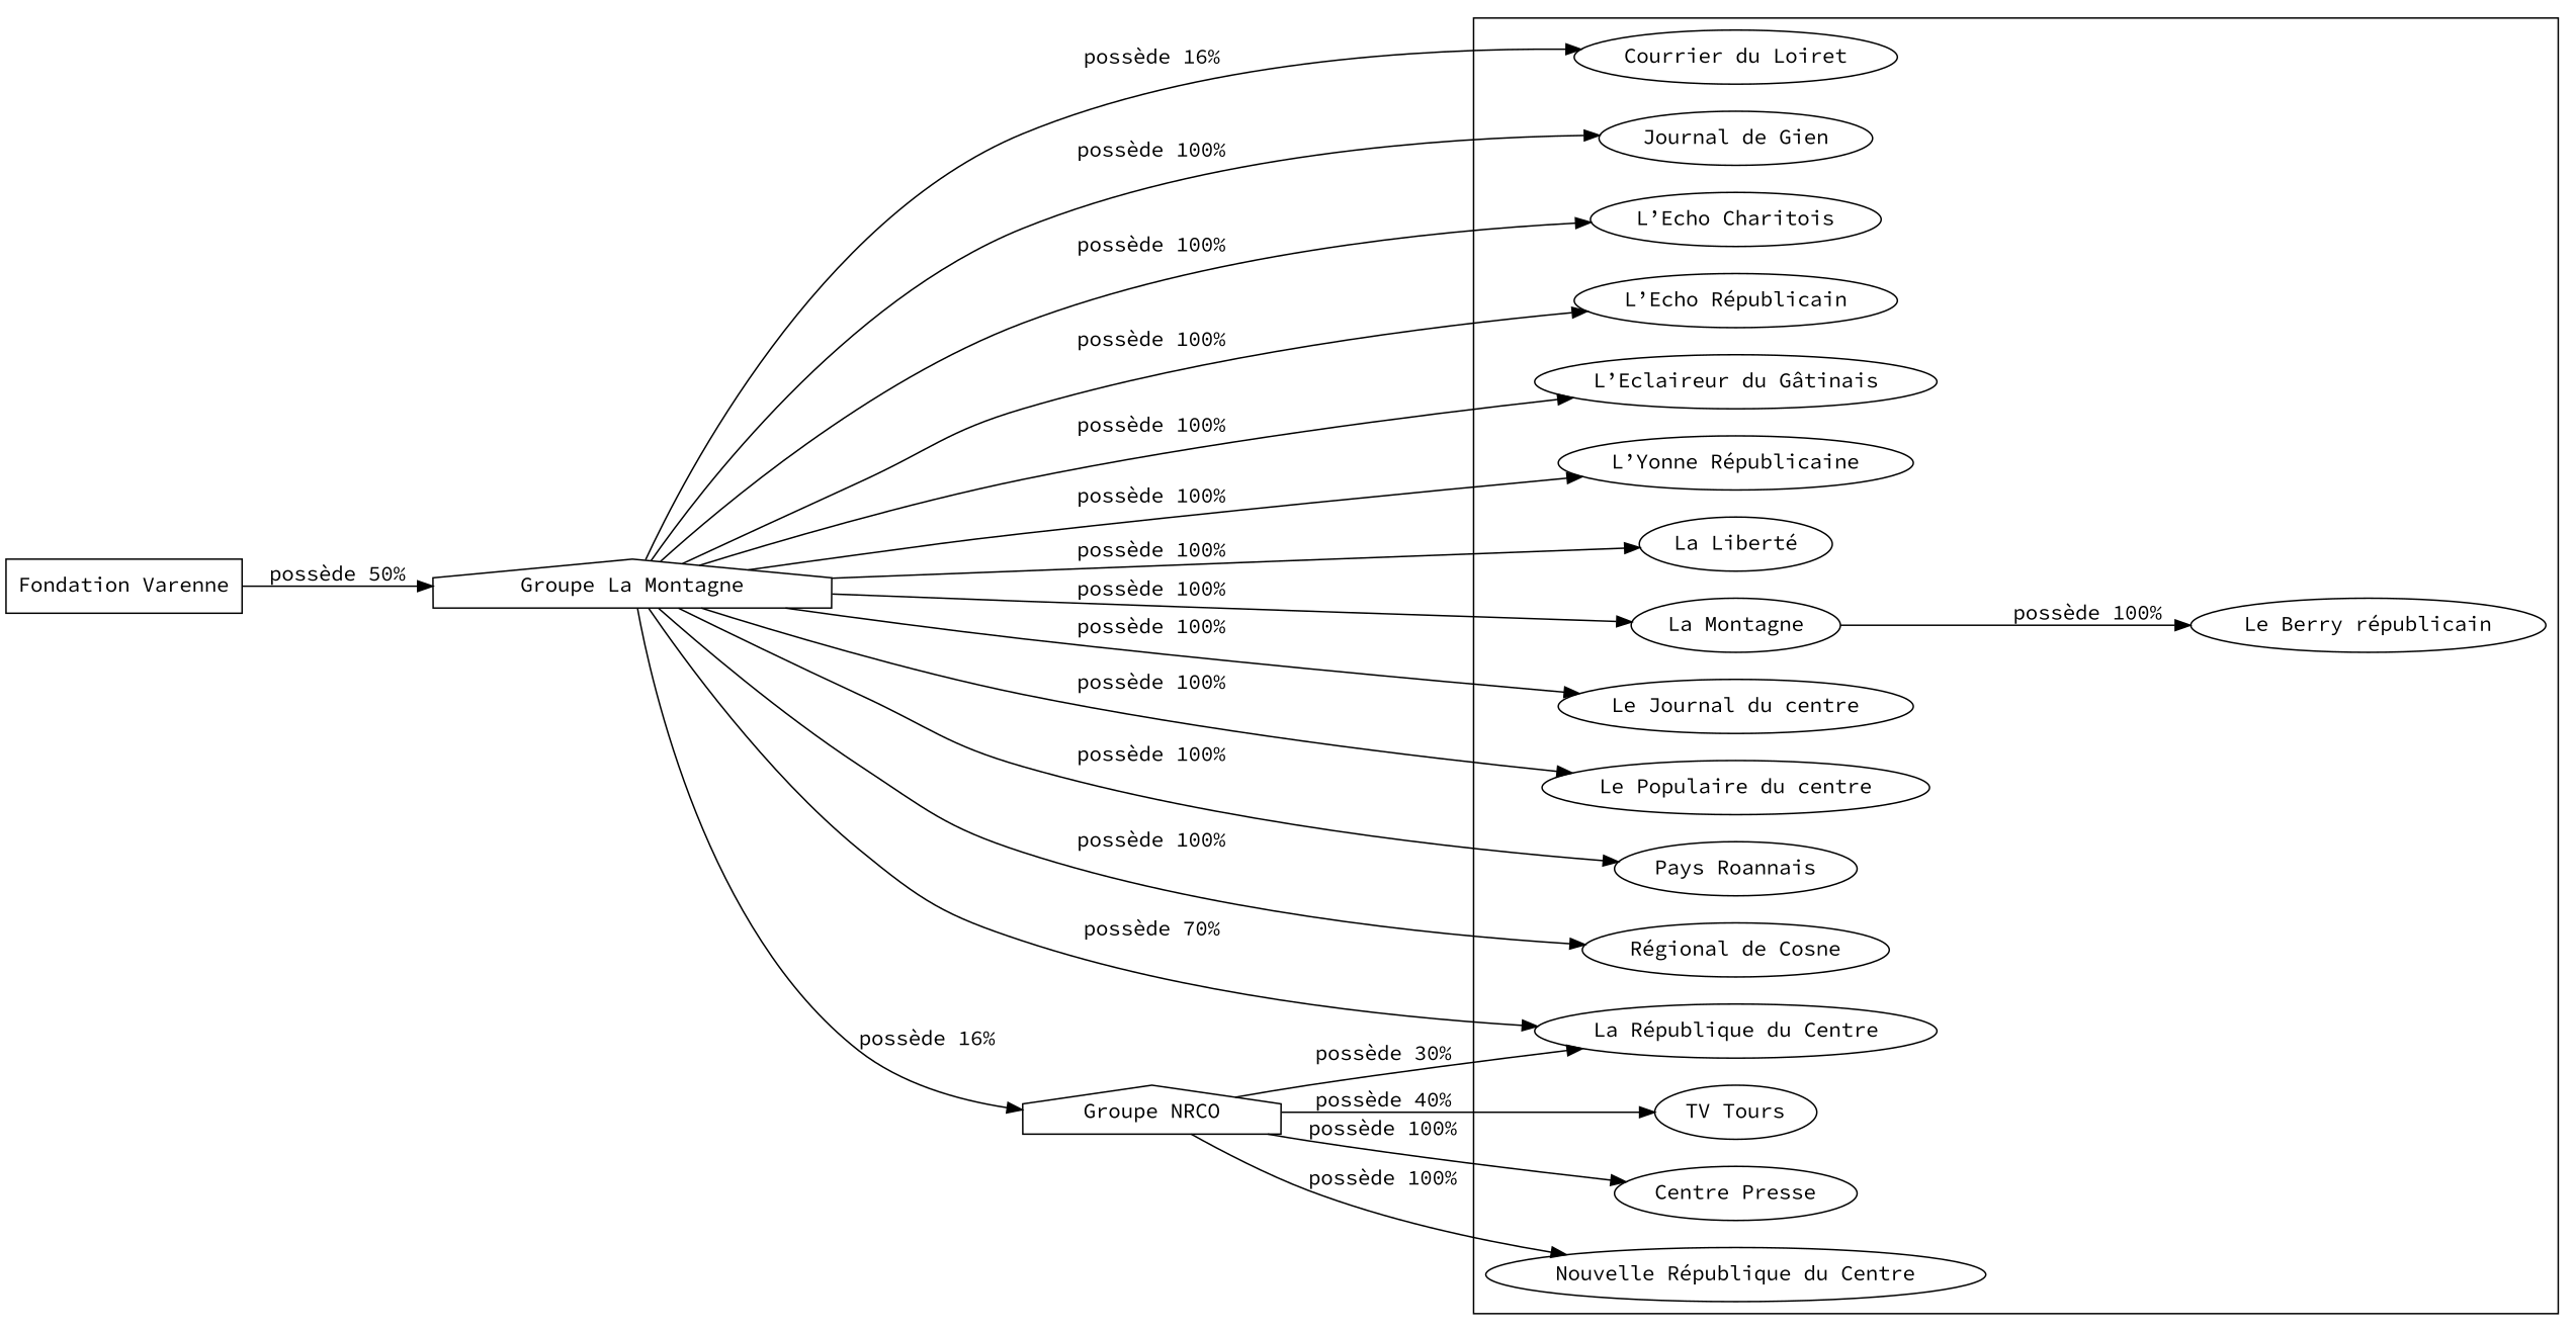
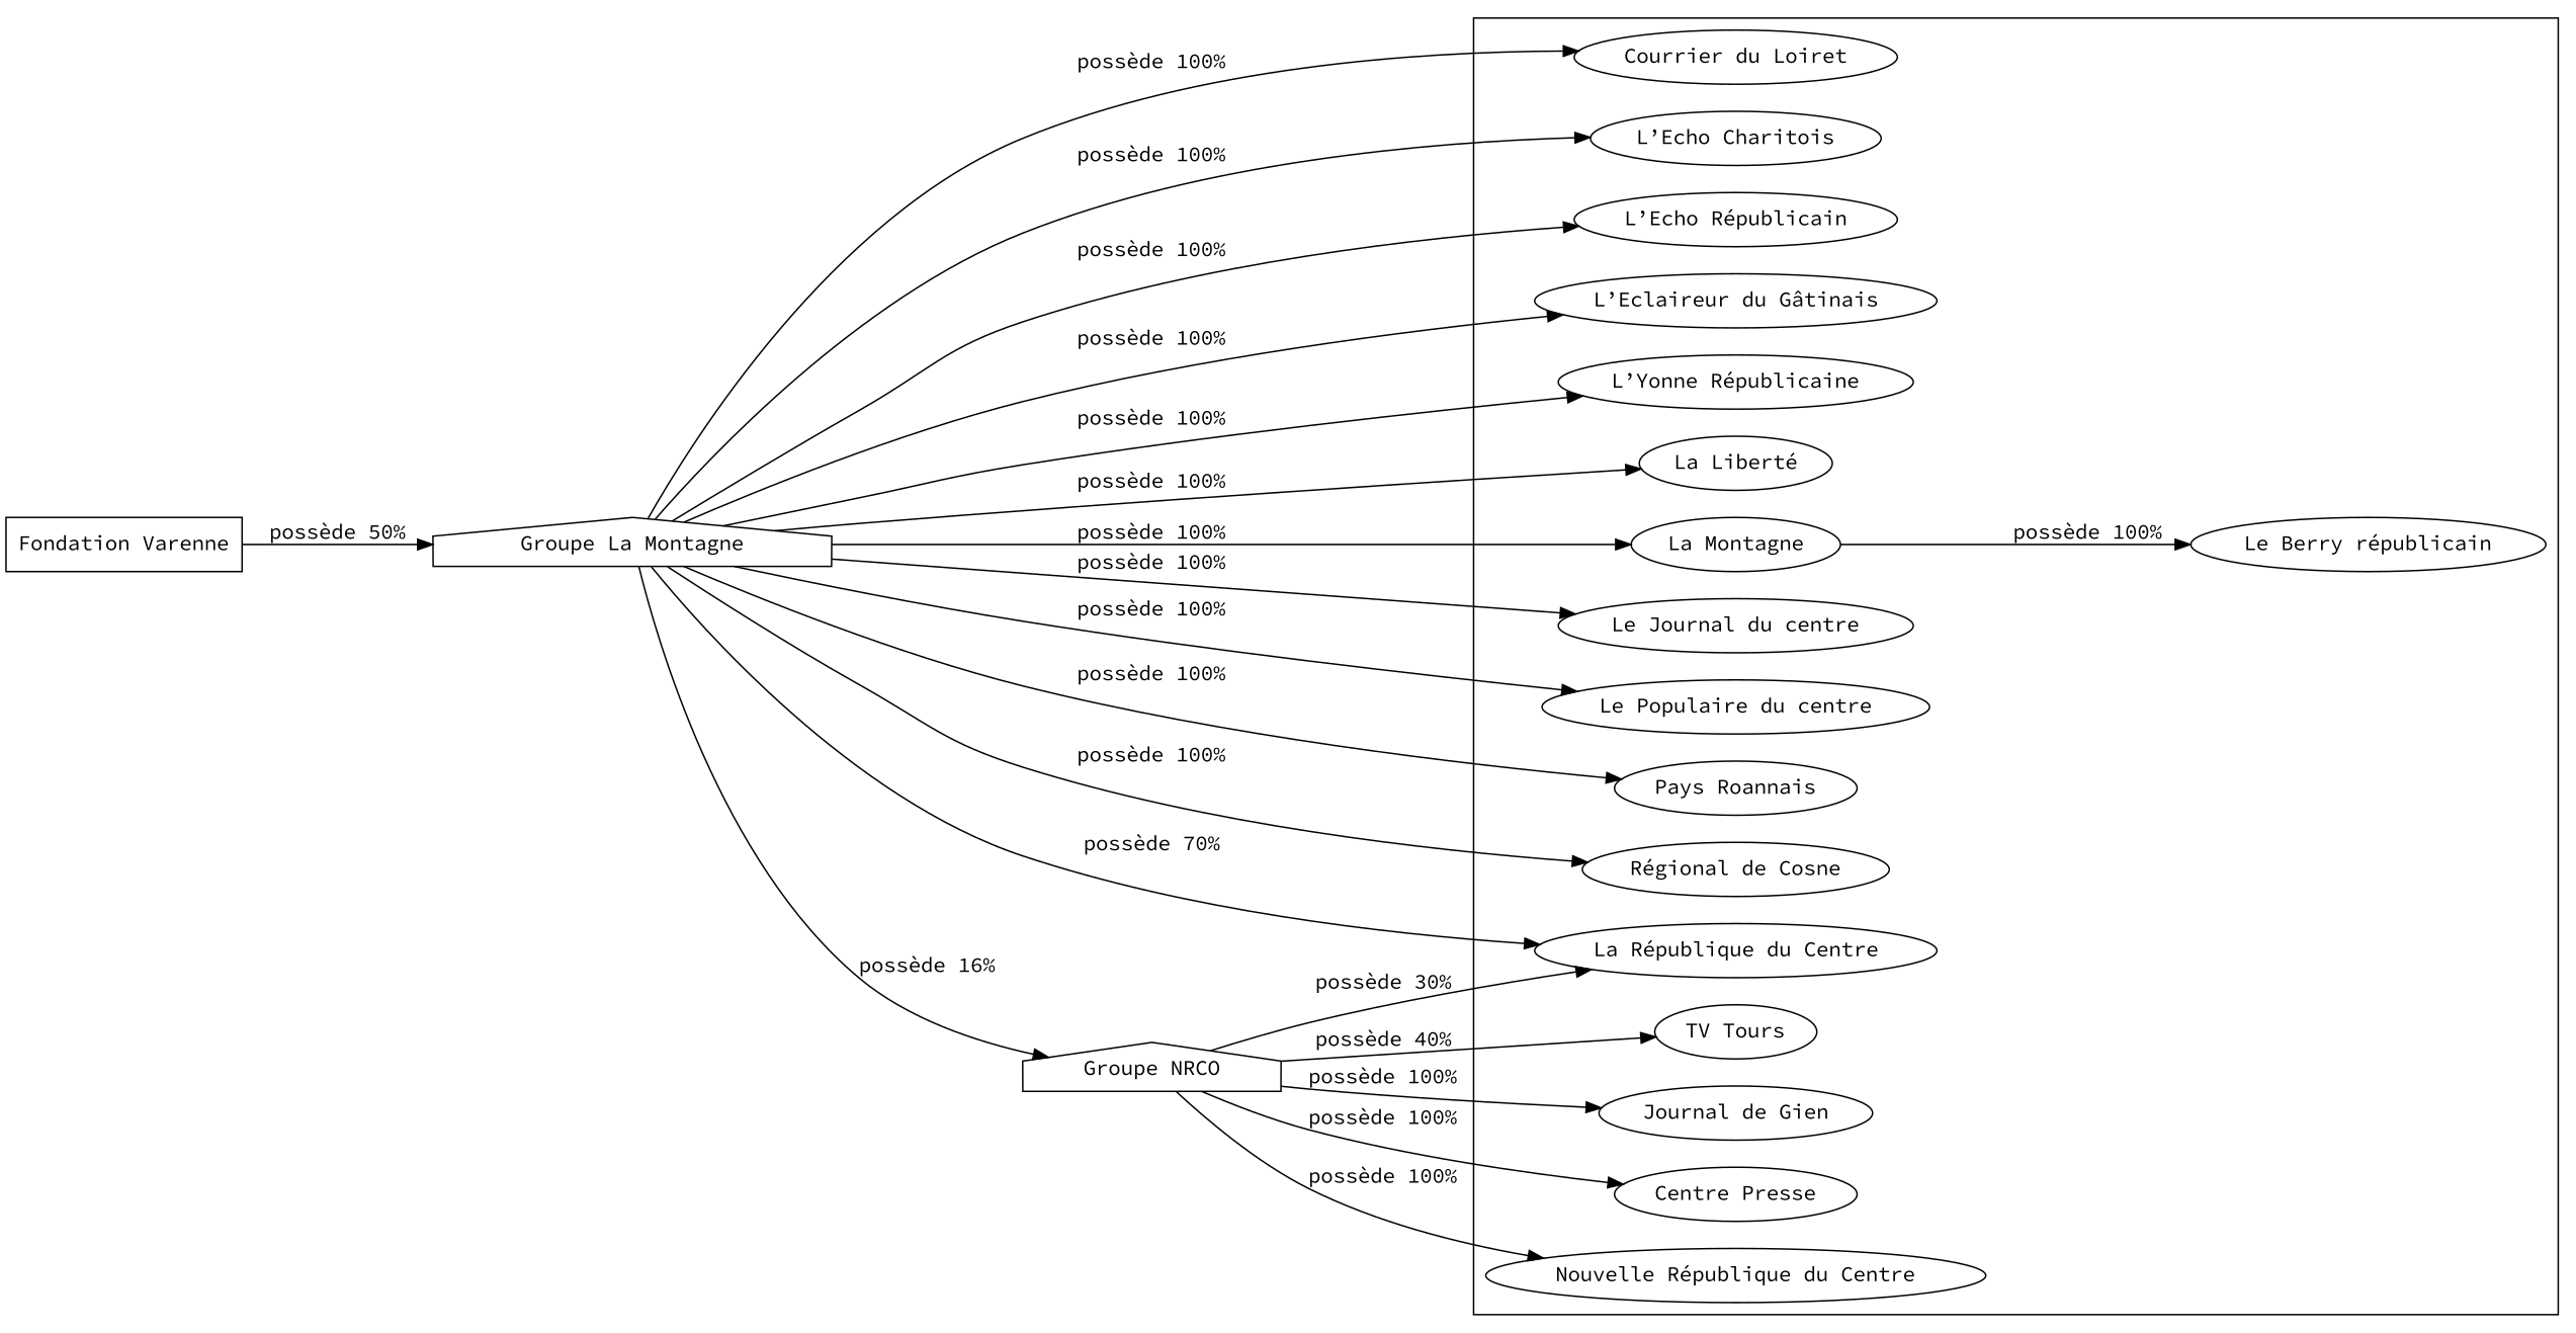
  digraph {
    fontname="Source Code Pro"
    rankdir=LR
    node [fontname="Source Code Pro"]
    edge [fontname="Source Code Pro"]
    n1 [label="Courrier du Loiret"]
    n2 [label="Centre Presse"]
    n3 [label="La République du Centre"]
    n4 [label="Nouvelle République du Centre"]
    n5 [label="TV Tours"]
    n6 [label="Journal de Gien"]
    n7 [label="L’Echo Charitois"]
    n8 [label="L’Echo Républicain"]
    n9 [label="L’Eclaireur du Gâtinais"]
    n10 [label="L’Yonne Républicaine"]
    n11 [label="La Liberté"]
    n12 [label="La Montagne"]
    n13 [label="Le Berry républicain"]
    n14 [label="Le Journal du centre"]
    n15 [label="Le Populaire du centre"]
    n16 [label="Pays Roannais"]
    n17 [label="Régional de Cosne"]
    n18 [label="Fondation Varenne" shape=box]
    n19 [label="Groupe La Montagne" shape=house]
    n20 [label="Groupe NRCO" shape=house]
    subgraph cluster_1 {
      n1
      n2
      n3
      n4
      n5
      n6
      n7
      n8
      n9
      n10
      n11
      n12
      n13
      n14
      n15
      n16
      n17
    }
    subgraph sub_2 {
      n18
    }
    n12 -> n13 [label="possède 100%"]
    n18 -> n19 [label="possède 50%"]
-   n19 -> n1 [label="possède 16%"]
+   n19 -> n1 [label="possède 100%"]
    n19 -> n3 [label="possède 70%"]
-   n19 -> n6 [label="possède 100%"]
+   n20 -> n6 [label="possède 100%"]
    n19 -> n7 [label="possède 100%"]
    n19 -> n8 [label="possède 100%"]
    n19 -> n9 [label="possède 100%"]
    n19 -> n10 [label="possède 100%"]
    n19 -> n11 [label="possède 100%"]
    n19 -> n12 [label="possède 100%"]
    n19 -> n14 [label="possède 100%"]
    n19 -> n15 [label="possède 100%"]
    n19 -> n16 [label="possède 100%"]
    n19 -> n17 [label="possède 100%"]
    n19 -> n20 [label="possède 16%"]
    n20 -> n2 [label="possède 100%"]
    n20 -> n3 [label="possède 30%"]
    n20 -> n4 [label="possède 100%"]
    n20 -> n5 [label="possède 40%"]
  }
